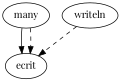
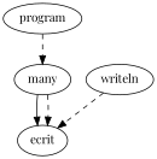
  digraph {
    fontname="Playfair Display"
    node [fontname="Playfair Display"]
    edge [fontname="Playfair Display" style=dashed]
+   program
    many
    ecrit
    writeln
+   program -> many
    many -> ecrit [style=""]
    many -> ecrit
    writeln -> ecrit
  }
